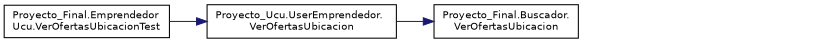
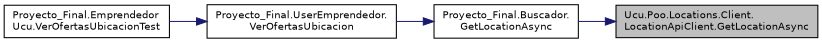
  digraph {
    rankdir=RL
    node [color=black fillcolor=white fontname=Helvetica fontsize=10 shape=record style=filled]
    edge [color=midnightblue dir=back fontname=Helvetica fontsize=10 labelfontname=Helvetica labelfontsize=10 style=solid]
-   n2 [height=0.2 label="Proyecto_Final.Buscador.\lVerOfertasUbicacion" width=0.4]
-   n3 [height=0.2 label="Proyecto_Ucu.UserEmprendedor.\lVerOfertasUbicacion" width=0.4]
+   n1 [fillcolor=grey75 fontcolor=black height=0.2 label="Ucu.Poo.Locations.Client.\lLocationApiClient.GetLocationAsync" width=0.4]
+   n2 [height=0.2 label="Proyecto_Final.Buscador.\lGetLocationAsync" width=0.4]
+   n3 [height=0.2 label="Proyecto_Final.UserEmprendedor.\lVerOfertasUbicacion" width=0.4]
    n4 [height=0.2 label="Proyecto_Final.Emprendedor\lUcu.VerOfertasUbicacionTest" width=0.4]
+   n1 -> n2
    n2 -> n3
    n3 -> n4
  }
